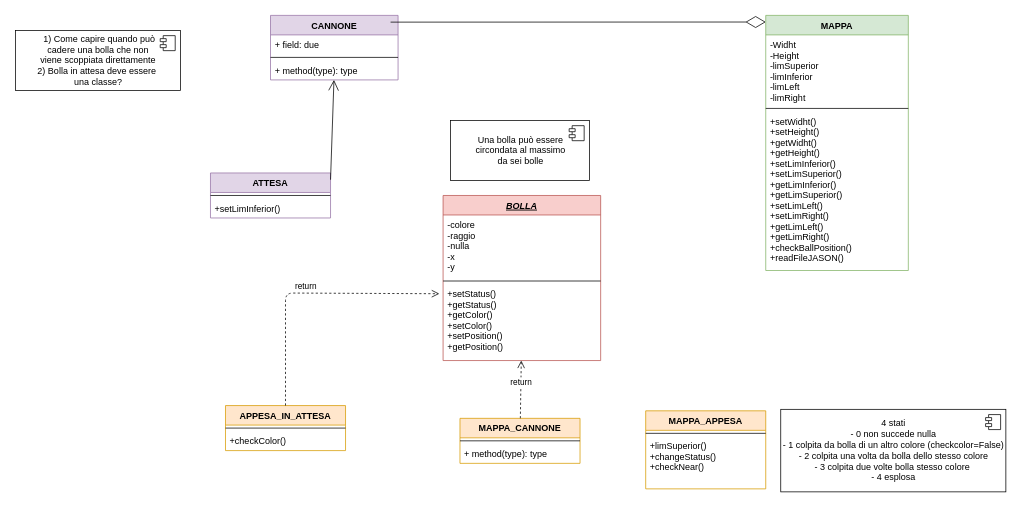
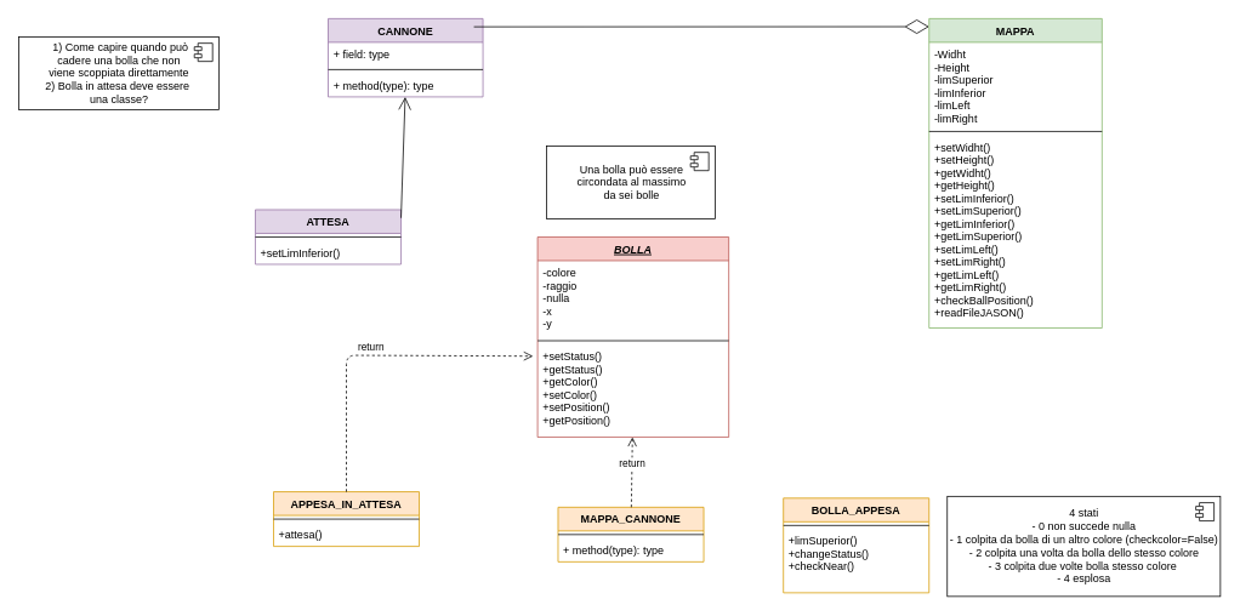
  <mxCell id="0" />
  <mxCell id="1" parent="0" />
  <mxCell id="2" value="BOLLA" style="swimlane;fontStyle=7;align=center;verticalAlign=top;childLayout=stackLayout;horizontal=1;startSize=26;horizontalStack=0;resizeParent=1;resizeParentMax=0;resizeLast=0;collapsible=1;marginBottom=0;fillColor=#f8cecc;strokeColor=#b85450;" parent="1" vertex="1"><mxGeometry x="590" y="260" width="210" height="220" as="geometry" /></mxCell>
  <mxCell id="3" value="-colore&#10;-raggio&#10;-nulla&#10;-x&#10;-y" style="text;strokeColor=none;fillColor=none;align=left;verticalAlign=top;spacingLeft=4;spacingRight=4;overflow=hidden;rotatable=0;points=[[0,0.5],[1,0.5]];portConstraint=eastwest;" parent="2" vertex="1"><mxGeometry y="26" width="210" height="84" as="geometry" /></mxCell>
  <mxCell id="4" value="" style="line;strokeWidth=1;fillColor=none;align=left;verticalAlign=middle;spacingTop=-1;spacingLeft=3;spacingRight=3;rotatable=0;labelPosition=right;points=[];portConstraint=eastwest;" parent="2" vertex="1"><mxGeometry y="110" width="210" height="8" as="geometry" /></mxCell>
  <mxCell id="5" value="+setStatus()&#10;+getStatus()&#10;+getColor()&#10;+setColor()&#10;+setPosition()&#10;+getPosition()&#10;" style="text;strokeColor=none;fillColor=none;align=left;verticalAlign=top;spacingLeft=4;spacingRight=4;overflow=hidden;rotatable=0;points=[[0,0.5],[1,0.5]];portConstraint=eastwest;" parent="2" vertex="1"><mxGeometry y="118" width="210" height="102" as="geometry" /></mxCell>
  <mxCell id="6" value="APPESA_IN_ATTESA" style="swimlane;fontStyle=1;align=center;verticalAlign=top;childLayout=stackLayout;horizontal=1;startSize=26;horizontalStack=0;resizeParent=1;resizeParentMax=0;resizeLast=0;collapsible=1;marginBottom=0;fillColor=#ffe6cc;strokeColor=#d79b00;" vertex="1" parent="1"><mxGeometry x="300" y="540" width="160" height="60" as="geometry" /></mxCell>
  <mxCell id="7" value="" style="line;strokeWidth=1;fillColor=none;align=left;verticalAlign=middle;spacingTop=-1;spacingLeft=3;spacingRight=3;rotatable=0;labelPosition=right;points=[];portConstraint=eastwest;" vertex="1" parent="6"><mxGeometry y="26" width="160" height="8" as="geometry" /></mxCell>
- <mxCell id="8" value="+checkColor()&#10;" style="text;strokeColor=none;fillColor=none;align=left;verticalAlign=top;spacingLeft=4;spacingRight=4;overflow=hidden;rotatable=0;points=[[0,0.5],[1,0.5]];portConstraint=eastwest;" vertex="1" parent="6"><mxGeometry y="34" width="160" height="26" as="geometry" /></mxCell>
+ <mxCell id="8" value="+attesa()&#10;" style="text;strokeColor=none;fillColor=none;align=left;verticalAlign=top;spacingLeft=4;spacingRight=4;overflow=hidden;rotatable=0;points=[[0,0.5],[1,0.5]];portConstraint=eastwest;" vertex="1" parent="6"><mxGeometry y="34" width="160" height="26" as="geometry" /></mxCell>
  <mxCell id="9" value="MAPPA_CANNONE" style="swimlane;fontStyle=1;align=center;verticalAlign=top;childLayout=stackLayout;horizontal=1;startSize=26;horizontalStack=0;resizeParent=1;resizeParentMax=0;resizeLast=0;collapsible=1;marginBottom=0;fillColor=#ffe6cc;strokeColor=#d79b00;" vertex="1" parent="1"><mxGeometry x="612.5" y="557" width="160" height="60" as="geometry" /></mxCell>
  <mxCell id="10" value="" style="line;strokeWidth=1;fillColor=none;align=left;verticalAlign=middle;spacingTop=-1;spacingLeft=3;spacingRight=3;rotatable=0;labelPosition=right;points=[];portConstraint=eastwest;" vertex="1" parent="9"><mxGeometry y="26" width="160" height="8" as="geometry" /></mxCell>
  <mxCell id="11" value="+ method(type): type" style="text;strokeColor=none;fillColor=none;align=left;verticalAlign=top;spacingLeft=4;spacingRight=4;overflow=hidden;rotatable=0;points=[[0,0.5],[1,0.5]];portConstraint=eastwest;" vertex="1" parent="9"><mxGeometry y="34" width="160" height="26" as="geometry" /></mxCell>
- <mxCell id="12" value="MAPPA_APPESA" style="swimlane;fontStyle=1;align=center;verticalAlign=top;childLayout=stackLayout;horizontal=1;startSize=26;horizontalStack=0;resizeParent=1;resizeParentMax=0;resizeLast=0;collapsible=1;marginBottom=0;fillColor=#ffe6cc;strokeColor=#d79b00;" vertex="1" parent="1"><mxGeometry x="860" y="547" width="160" height="104" as="geometry" /></mxCell>
+ <mxCell id="12" value="BOLLA_APPESA" style="swimlane;fontStyle=1;align=center;verticalAlign=top;childLayout=stackLayout;horizontal=1;startSize=26;horizontalStack=0;resizeParent=1;resizeParentMax=0;resizeLast=0;collapsible=1;marginBottom=0;fillColor=#ffe6cc;strokeColor=#d79b00;" vertex="1" parent="1"><mxGeometry x="860" y="547" width="160" height="104" as="geometry" /></mxCell>
  <mxCell id="13" value="" style="line;strokeWidth=1;fillColor=none;align=left;verticalAlign=middle;spacingTop=-1;spacingLeft=3;spacingRight=3;rotatable=0;labelPosition=right;points=[];portConstraint=eastwest;" vertex="1" parent="12"><mxGeometry y="26" width="160" height="8" as="geometry" /></mxCell>
  <mxCell id="14" value="+limSuperior()&#10;+changeStatus()&#10;+checkNear()&#10;" style="text;strokeColor=none;fillColor=none;align=left;verticalAlign=top;spacingLeft=4;spacingRight=4;overflow=hidden;rotatable=0;points=[[0,0.5],[1,0.5]];portConstraint=eastwest;" vertex="1" parent="12"><mxGeometry y="34" width="160" height="70" as="geometry" /></mxCell>
  <mxCell id="15" value="return" style="html=1;verticalAlign=bottom;endArrow=open;dashed=1;endSize=8;" edge="1" parent="1" source="9" target="5"><mxGeometry relative="1" as="geometry"><mxPoint x="680" y="552" as="sourcePoint" /><mxPoint x="840" y="540" as="targetPoint" /><Array as="points" /></mxGeometry></mxCell>
  <mxCell id="16" value="MAPPA" style="swimlane;fontStyle=1;align=center;verticalAlign=top;childLayout=stackLayout;horizontal=1;startSize=26;horizontalStack=0;resizeParent=1;resizeParentMax=0;resizeLast=0;collapsible=1;marginBottom=0;fillColor=#d5e8d4;strokeColor=#82b366;" vertex="1" parent="1"><mxGeometry x="1020" y="20" width="190" height="340" as="geometry" /></mxCell>
  <mxCell id="17" value="-Widht&#10;-Height&#10;-limSuperior&#10;-limInferior&#10;-limLeft&#10;-limRight&#10;" style="text;strokeColor=none;fillColor=none;align=left;verticalAlign=top;spacingLeft=4;spacingRight=4;overflow=hidden;rotatable=0;points=[[0,0.5],[1,0.5]];portConstraint=eastwest;" vertex="1" parent="16"><mxGeometry y="26" width="190" height="94" as="geometry" /></mxCell>
  <mxCell id="18" value="" style="line;strokeWidth=1;fillColor=none;align=left;verticalAlign=middle;spacingTop=-1;spacingLeft=3;spacingRight=3;rotatable=0;labelPosition=right;points=[];portConstraint=eastwest;" vertex="1" parent="16"><mxGeometry y="120" width="190" height="8" as="geometry" /></mxCell>
  <mxCell id="19" value="+setWidht()&#10;+setHeight()&#10;+getWidht()&#10;+getHeight()&#10;+setLimInferior()&#10;+setLimSuperior()&#10;+getLimInferior()&#10;+getLimSuperior()&#10;+setLimLeft()&#10;+setLimRight()&#10;+getLimLeft()&#10;+getLimRight()&#10;+checkBallPosition()&#10;+readFileJASON()&#10;&#10;" style="text;strokeColor=none;fillColor=none;align=left;verticalAlign=top;spacingLeft=4;spacingRight=4;overflow=hidden;rotatable=0;points=[[0,0.5],[1,0.5]];portConstraint=eastwest;" vertex="1" parent="16"><mxGeometry y="128" width="190" height="212" as="geometry" /></mxCell>
  <mxCell id="20" value="4 stati&lt;br&gt;- 0 non succede nulla&lt;br&gt;- 1 colpita da bolla di un altro colore (checkcolor=False)&lt;br&gt;- 2 colpita una volta da bolla dello stesso colore&lt;br&gt;- 3 colpita due volte bolla stesso colore&amp;nbsp;&lt;br&gt;- 4 esplosa" style="html=1;dropTarget=0;" vertex="1" parent="1"><mxGeometry x="1040" y="545" width="300" height="110" as="geometry" /></mxCell>
  <mxCell id="21" value="" style="shape=module;jettyWidth=8;jettyHeight=4;" vertex="1" parent="20"><mxGeometry x="1" width="20" height="20" relative="1" as="geometry"><mxPoint x="-27" y="7" as="offset" /></mxGeometry></mxCell>
  <mxCell id="22" value="Una bolla può essere &lt;br&gt;circondata al massimo &lt;br&gt;da sei bolle" style="html=1;dropTarget=0;" vertex="1" parent="1"><mxGeometry x="600" y="160" width="185" height="80" as="geometry" /></mxCell>
  <mxCell id="23" value="" style="shape=module;jettyWidth=8;jettyHeight=4;" vertex="1" parent="22"><mxGeometry x="1" width="20" height="20" relative="1" as="geometry"><mxPoint x="-27" y="7" as="offset" /></mxGeometry></mxCell>
  <mxCell id="24" value="CANNONE" style="swimlane;fontStyle=1;align=center;verticalAlign=top;childLayout=stackLayout;horizontal=1;startSize=26;horizontalStack=0;resizeParent=1;resizeParentMax=0;resizeLast=0;collapsible=1;marginBottom=0;fillColor=#e1d5e7;strokeColor=#9673a6;" vertex="1" parent="1"><mxGeometry x="360" y="20" width="170" height="86" as="geometry" /></mxCell>
  <mxCell id="25" value="" style="endArrow=diamondThin;endFill=0;endSize=24;html=1;entryX=0;entryY=0.026;entryDx=0;entryDy=0;entryPerimeter=0;" edge="1" parent="24" target="16"><mxGeometry width="160" relative="1" as="geometry"><mxPoint x="160" y="9" as="sourcePoint" /><mxPoint x="310" y="10" as="targetPoint" /></mxGeometry></mxCell>
- <mxCell id="26" value="+ field: due" style="text;strokeColor=none;fillColor=none;align=left;verticalAlign=top;spacingLeft=4;spacingRight=4;overflow=hidden;rotatable=0;points=[[0,0.5],[1,0.5]];portConstraint=eastwest;" vertex="1" parent="24"><mxGeometry y="26" width="170" height="26" as="geometry" /></mxCell>
+ <mxCell id="26" value="+ field: type" style="text;strokeColor=none;fillColor=none;align=left;verticalAlign=top;spacingLeft=4;spacingRight=4;overflow=hidden;rotatable=0;points=[[0,0.5],[1,0.5]];portConstraint=eastwest;" vertex="1" parent="24"><mxGeometry y="26" width="170" height="26" as="geometry" /></mxCell>
  <mxCell id="27" value="" style="line;strokeWidth=1;fillColor=none;align=left;verticalAlign=middle;spacingTop=-1;spacingLeft=3;spacingRight=3;rotatable=0;labelPosition=right;points=[];portConstraint=eastwest;" vertex="1" parent="24"><mxGeometry y="52" width="170" height="8" as="geometry" /></mxCell>
  <mxCell id="28" value="+ method(type): type" style="text;strokeColor=none;fillColor=none;align=left;verticalAlign=top;spacingLeft=4;spacingRight=4;overflow=hidden;rotatable=0;points=[[0,0.5],[1,0.5]];portConstraint=eastwest;" vertex="1" parent="24"><mxGeometry y="60" width="170" height="26" as="geometry" /></mxCell>
  <mxCell id="29" value="ATTESA" style="swimlane;fontStyle=1;align=center;verticalAlign=top;childLayout=stackLayout;horizontal=1;startSize=26;horizontalStack=0;resizeParent=1;resizeParentMax=0;resizeLast=0;collapsible=1;marginBottom=0;fillColor=#e1d5e7;strokeColor=#9673a6;" vertex="1" parent="1"><mxGeometry x="280" y="230" width="160" height="60" as="geometry" /></mxCell>
  <mxCell id="30" value="" style="endArrow=open;endFill=1;endSize=12;html=1;" edge="1" parent="29" target="28"><mxGeometry width="160" relative="1" as="geometry"><mxPoint x="160" y="9" as="sourcePoint" /><mxPoint x="300" y="10" as="targetPoint" /></mxGeometry></mxCell>
  <mxCell id="31" value="" style="line;strokeWidth=1;fillColor=none;align=left;verticalAlign=middle;spacingTop=-1;spacingLeft=3;spacingRight=3;rotatable=0;labelPosition=right;points=[];portConstraint=eastwest;" vertex="1" parent="29"><mxGeometry y="26" width="160" height="8" as="geometry" /></mxCell>
  <mxCell id="32" value="+setLimInferior() &#10;&#10;" style="text;strokeColor=none;fillColor=none;align=left;verticalAlign=top;spacingLeft=4;spacingRight=4;overflow=hidden;rotatable=0;points=[[0,0.5],[1,0.5]];portConstraint=eastwest;" vertex="1" parent="29"><mxGeometry y="34" width="160" height="26" as="geometry" /></mxCell>
  <mxCell id="33" value="return" style="html=1;verticalAlign=bottom;endArrow=open;dashed=1;endSize=8;entryX=-0.024;entryY=0.127;entryDx=0;entryDy=0;entryPerimeter=0;" edge="1" parent="1" source="6" target="5"><mxGeometry x="-0.004" relative="1" as="geometry"><mxPoint x="130" y="326" as="sourcePoint" /><mxPoint x="296" y="156" as="targetPoint" /><Array as="points"><mxPoint x="380" y="390" /></Array><mxPoint as="offset" /></mxGeometry></mxCell>
  <mxCell id="34" value="&amp;nbsp;1) Come capire quando può &lt;br&gt;cadere una bolla che non &lt;br&gt;viene scoppiata direttamente&lt;br&gt;2) Bolla in attesa deve essere&amp;nbsp;&lt;br&gt;una classe?" style="html=1;dropTarget=0;" vertex="1" parent="1"><mxGeometry x="20" y="40" width="220" height="80" as="geometry" /></mxCell>
  <mxCell id="35" value="" style="shape=module;jettyWidth=8;jettyHeight=4;" vertex="1" parent="34"><mxGeometry x="1" width="20" height="20" relative="1" as="geometry"><mxPoint x="-27" y="7" as="offset" /></mxGeometry></mxCell>
